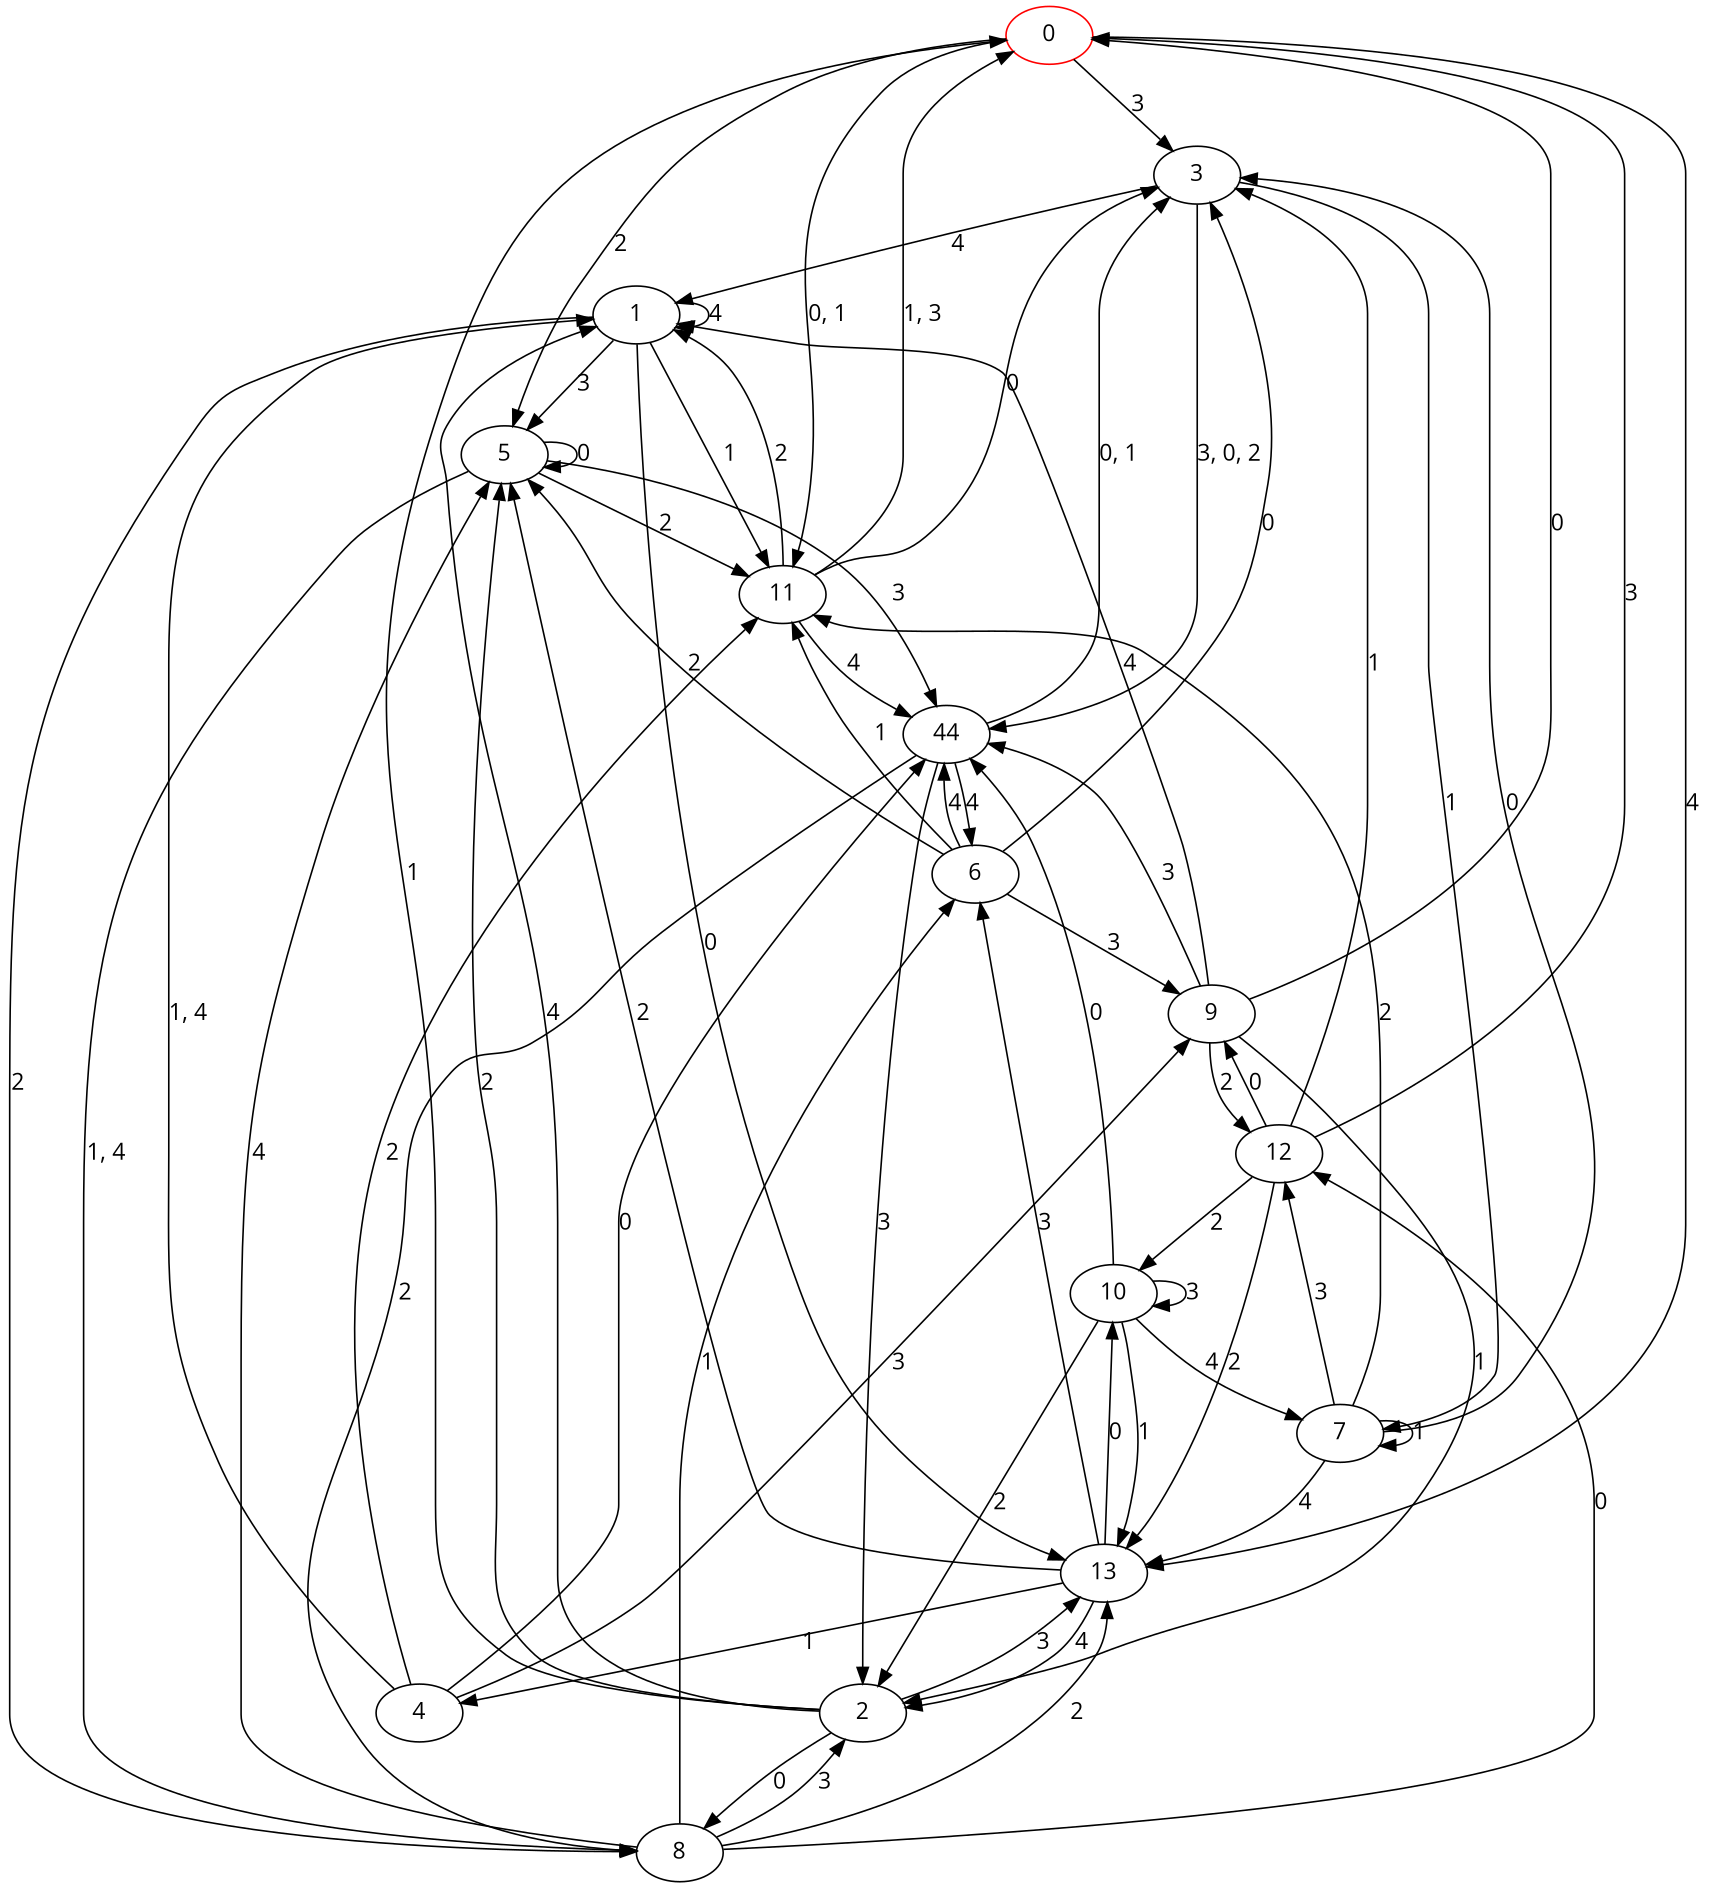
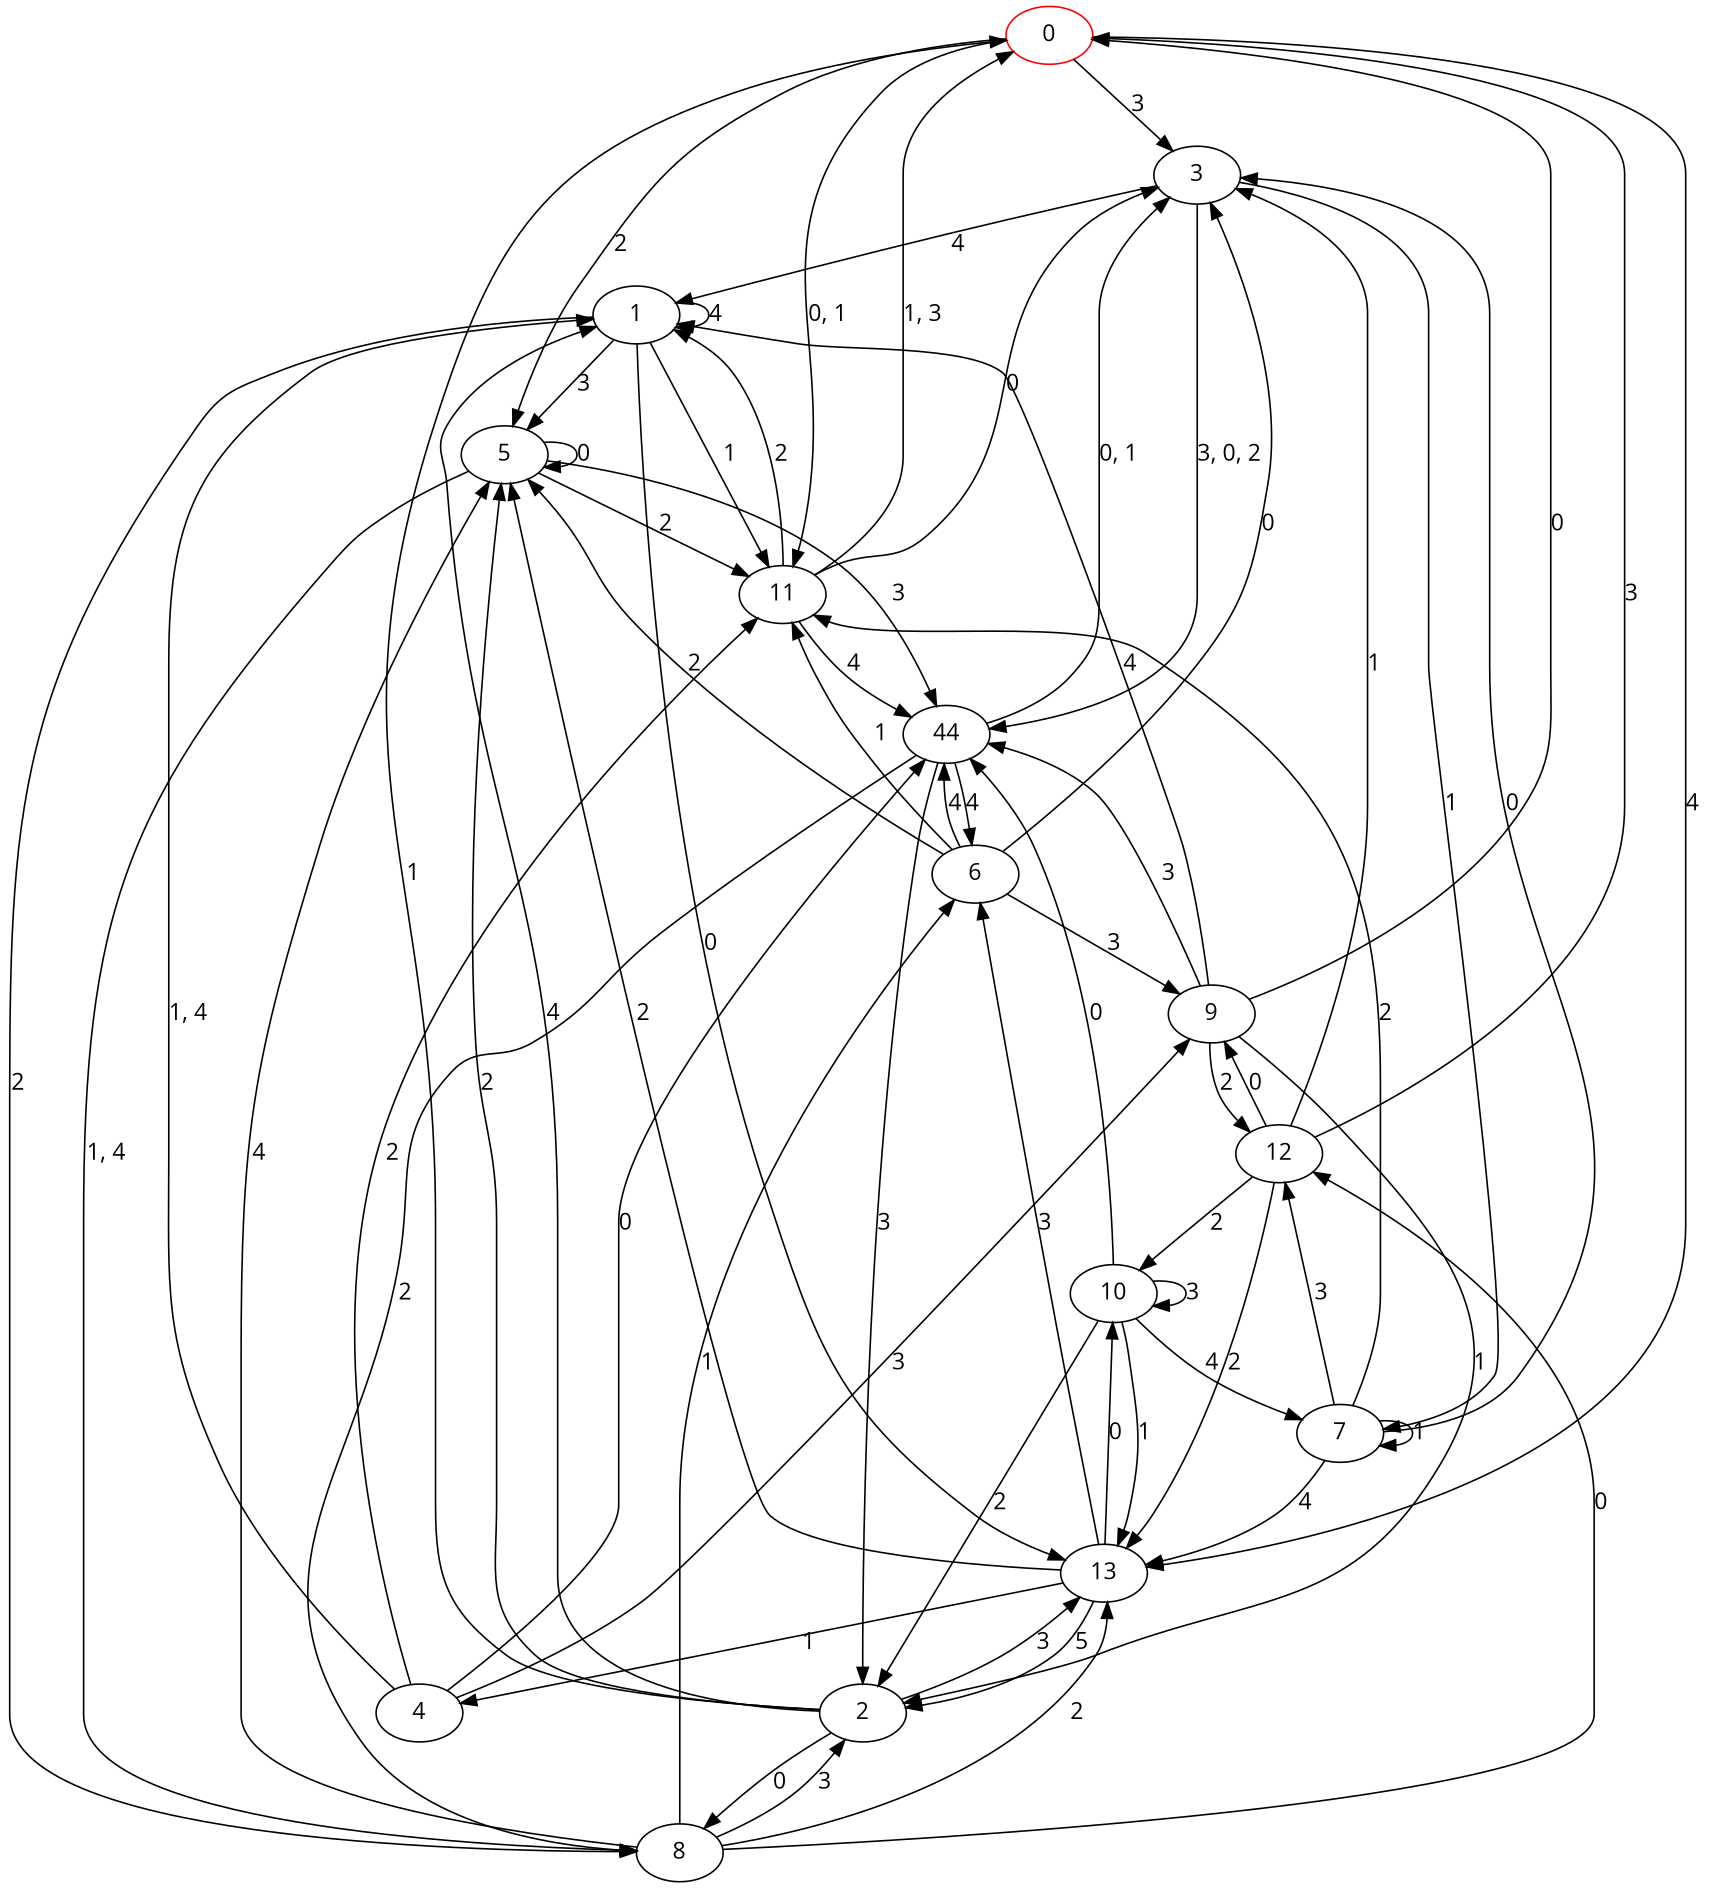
  digraph {
    fontname="Open Sans"
    node [fontname="Open Sans"]
    edge [fontname="Open Sans"]
    n1 [color=red label=0]
    n2 [label=3]
    n3 [label=5]
    n4 [label=11]
    n5 [label=13]
    n6 [label=1]
    n7 [label=7]
    n8 [label=44]
    n9 [label=8]
    n10 [label=2]
    n11 [label=4]
    n12 [label=6]
    n13 [label=10]
    n14 [label=12]
    n15 [label=9]
    n1 -> n2 [label=3]
    n1 -> n3 [label=2]
    n1 -> n4 [label="0, 1"]
    n1 -> n5 [label=4]
    n2 -> n6 [label=4]
    n2 -> n7 [label=1]
    n2 -> n8 [label="3, 0, 2"]
    n3 -> n3 [label=0]
    n3 -> n4 [label=2]
    n3 -> n8 [label=3]
    n3 -> n9 [label="1, 4"]
    n4 -> n1 [label="1, 3"]
    n4 -> n2 [label=0]
    n4 -> n6 [label=2]
    n4 -> n8 [label=4]
    n5 -> n3 [label=2]
-   n5 -> n10 [label=4]
+   n5 -> n10 [label=5]
    n5 -> n11 [label=1]
    n5 -> n12 [label=3]
    n5 -> n13 [label=0]
    n6 -> n3 [label=3]
    n6 -> n4 [label=1]
    n6 -> n5 [label=0]
    n6 -> n6 [label=4]
    n6 -> n9 [label=2]
    n7 -> n2 [label=0]
    n7 -> n4 [label=2]
    n7 -> n5 [label=4]
    n7 -> n7 [label=1]
    n7 -> n14 [label=3]
    n8 -> n2 [label="0, 1"]
    n8 -> n9 [label=2]
    n8 -> n10 [label=3]
    n8 -> n12 [label=4]
    n9 -> n3 [label=4]
    n9 -> n5 [label=2]
    n9 -> n10 [label=3]
    n9 -> n12 [label=1]
    n9 -> n14 [label=0]
    n10 -> n1 [label=1]
    n10 -> n3 [label=2]
    n10 -> n5 [label=3]
    n10 -> n6 [label=4]
    n10 -> n9 [label=0]
    n11 -> n4 [label=2]
    n11 -> n6 [label="1, 4"]
    n11 -> n8 [label=0]
    n11 -> n15 [label=3]
    n12 -> n2 [label=0]
    n12 -> n3 [label=2]
    n12 -> n4 [label=1]
    n12 -> n8 [label=4]
    n12 -> n15 [label=3]
    n13 -> n5 [label=1]
    n13 -> n7 [label=4]
    n13 -> n8 [label=0]
    n13 -> n10 [label=2]
    n13 -> n13 [label=3]
    n14 -> n1 [label=3]
    n14 -> n2 [label=1]
    n14 -> n5 [label=2]
    n14 -> n13 [label=2]
    n14 -> n15 [label=0]
    n15 -> n1 [label=0]
    n15 -> n6 [label=4]
    n15 -> n8 [label=3]
    n15 -> n10 [label=1]
    n15 -> n14 [label=2]
  }
